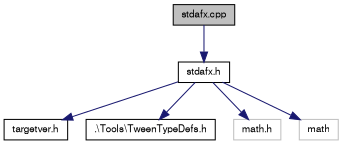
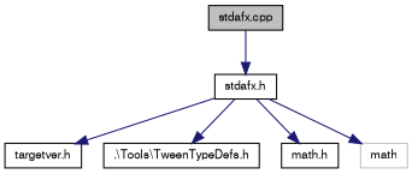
  digraph {
    node [color=black fontname=FreeSans fontsize=10 shape=record]
    edge [color=midnightblue fontname=FreeSans fontsize=10 labelfontname=FreeSans labelfontsize=10 style=solid]
    n1 [fillcolor=grey75 fontcolor=black height=0.2 label="stdafx.cpp" style=filled width=0.4]
    n2 [height=0.2 label="stdafx.h" width=0.4]
    n3 [height=0.2 label="targetver.h" width=0.4]
    n4 [height=0.2 label=".\\Tools\\TweenTypeDefs.h" width=0.4]
-   n5 [color=grey75 height=0.2 label="math.h" width=0.4]
+   n5 [height=0.2 label="math.h" width=0.4]
    n6 [color=grey75 height=0.2 label=math width=0.4]
    n1 -> n2
    n2 -> n3
    n2 -> n4
    n2 -> n5
    n2 -> n6
  }
